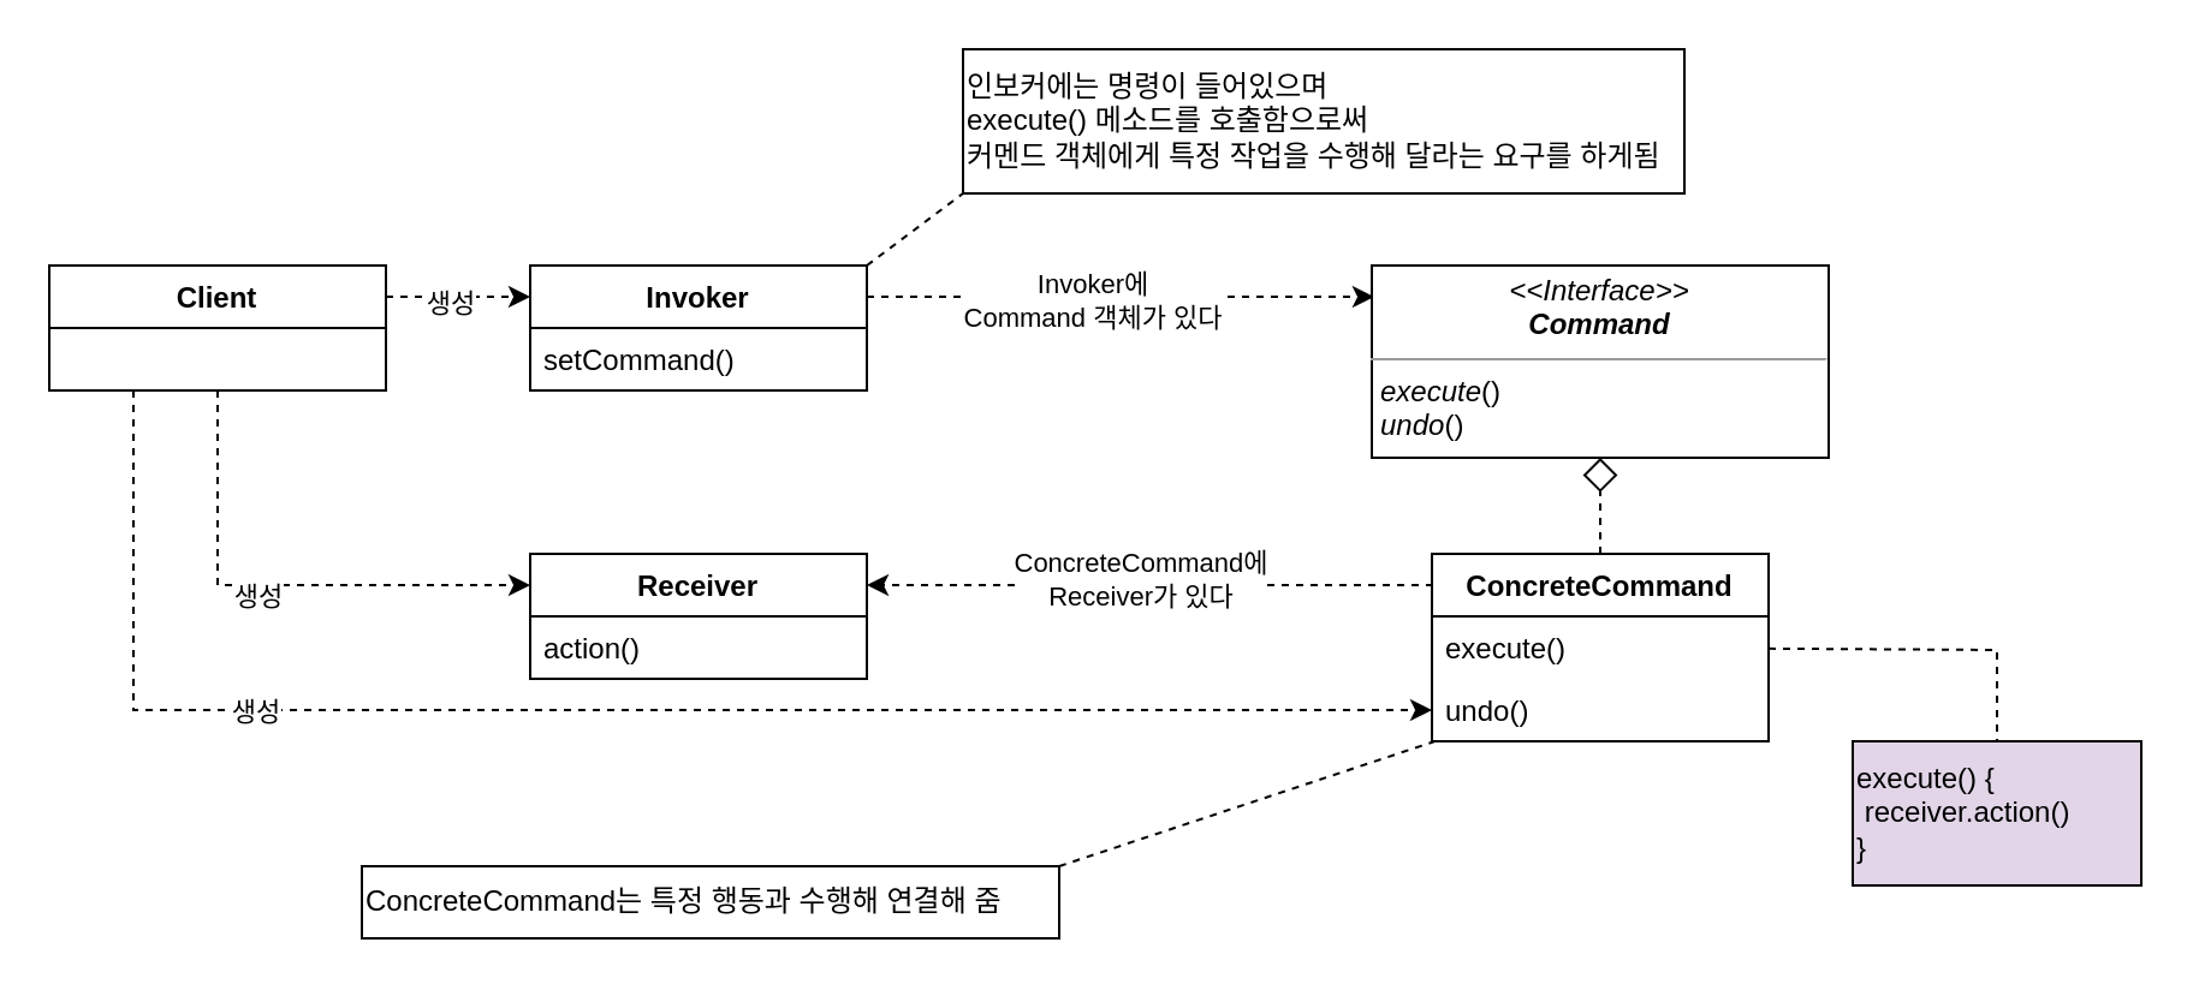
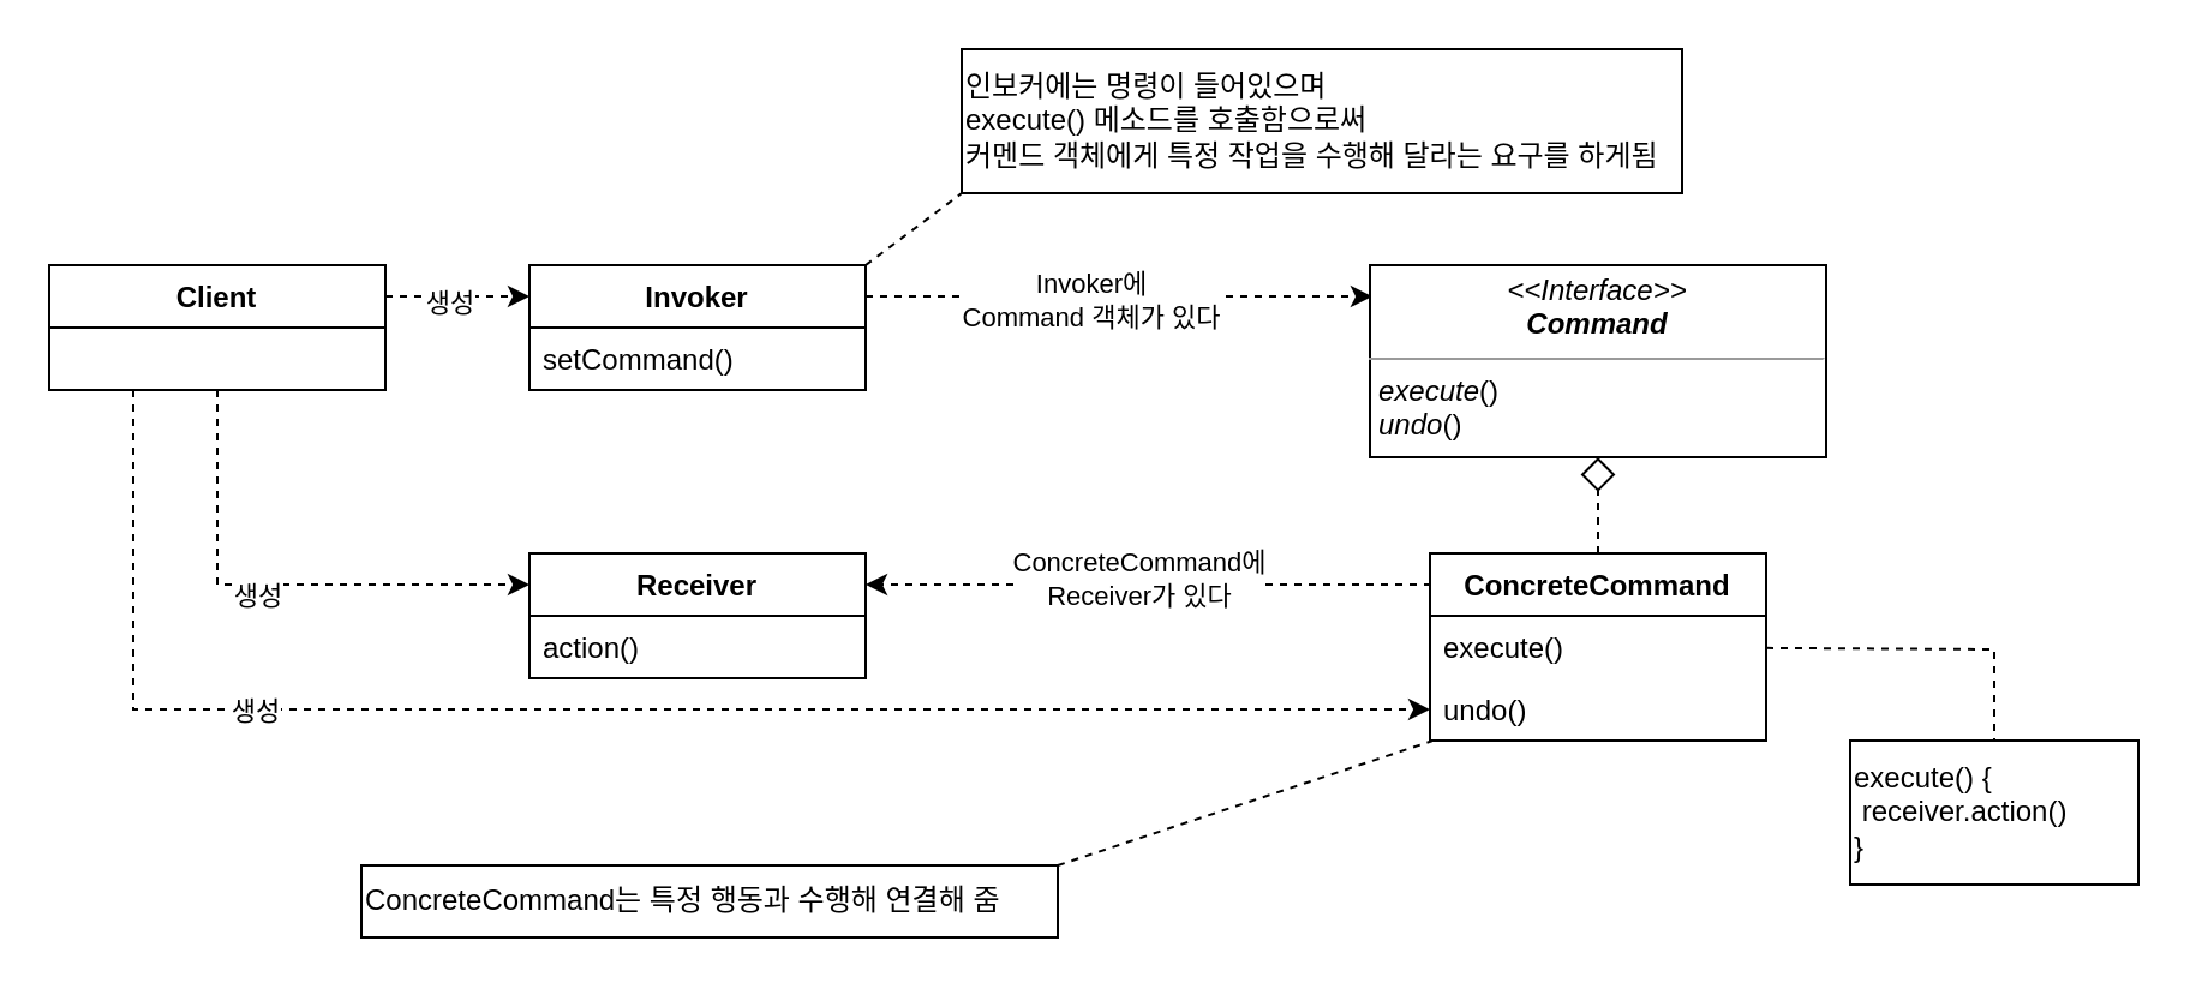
  <mxCell id="0" />
  <mxCell id="1" parent="0" />
  <mxCell id="2" style="edgeStyle=orthogonalEdgeStyle;rounded=0;orthogonalLoop=1;jettySize=auto;html=1;exitX=1;exitY=0.25;exitDx=0;exitDy=0;entryX=0;entryY=0.25;entryDx=0;entryDy=0;dashed=1;" parent="1" source="8" target="11" edge="1"><mxGeometry relative="1" as="geometry" /></mxCell>
  <mxCell id="3" value="생성" style="edgeLabel;html=1;align=center;verticalAlign=middle;resizable=0;points=[];" parent="2" vertex="1" connectable="0"><mxGeometry x="-0.126" y="-2" relative="1" as="geometry"><mxPoint as="offset" /></mxGeometry></mxCell>
  <mxCell id="4" style="edgeStyle=orthogonalEdgeStyle;rounded=0;orthogonalLoop=1;jettySize=auto;html=1;exitX=0.5;exitY=1;exitDx=0;exitDy=0;entryX=0;entryY=0.25;entryDx=0;entryDy=0;dashed=1;" parent="1" source="8" target="24" edge="1"><mxGeometry relative="1" as="geometry" /></mxCell>
  <mxCell id="5" value="생성" style="edgeLabel;html=1;align=center;verticalAlign=middle;resizable=0;points=[];" parent="4" vertex="1" connectable="0"><mxGeometry x="-0.089" y="-4" relative="1" as="geometry"><mxPoint x="1" as="offset" /></mxGeometry></mxCell>
  <mxCell id="6" style="edgeStyle=orthogonalEdgeStyle;rounded=0;orthogonalLoop=1;jettySize=auto;html=1;exitX=0.25;exitY=1;exitDx=0;exitDy=0;entryX=0;entryY=0.5;entryDx=0;entryDy=0;dashed=1;" parent="1" source="8" target="18" edge="1"><mxGeometry relative="1" as="geometry" /></mxCell>
  <mxCell id="7" value="생성" style="edgeLabel;html=1;align=center;verticalAlign=middle;resizable=0;points=[];" parent="6" vertex="1" connectable="0"><mxGeometry x="-0.456" relative="1" as="geometry"><mxPoint as="offset" /></mxGeometry></mxCell>
  <mxCell id="8" value="Client" style="swimlane;fontStyle=1;childLayout=stackLayout;horizontal=1;startSize=26;fillColor=none;horizontalStack=0;resizeParent=1;resizeParentMax=0;resizeLast=0;collapsible=1;marginBottom=0;" parent="1" vertex="1"><mxGeometry x="20" y="110" width="140" height="52" as="geometry" /></mxCell>
  <mxCell id="9" style="edgeStyle=orthogonalEdgeStyle;rounded=0;orthogonalLoop=1;jettySize=auto;html=1;exitX=1;exitY=0.25;exitDx=0;exitDy=0;entryX=0.005;entryY=0.163;entryDx=0;entryDy=0;entryPerimeter=0;dashed=1;" parent="1" source="11" target="13" edge="1"><mxGeometry relative="1" as="geometry" /></mxCell>
  <mxCell id="10" value="Invoker에&lt;br&gt;Command 객체가 있다" style="edgeLabel;html=1;align=center;verticalAlign=middle;resizable=0;points=[];" parent="9" vertex="1" connectable="0"><mxGeometry x="-0.107" y="-1" relative="1" as="geometry"><mxPoint as="offset" /></mxGeometry></mxCell>
  <mxCell id="11" value="Invoker" style="swimlane;fontStyle=1;childLayout=stackLayout;horizontal=1;startSize=26;fillColor=none;horizontalStack=0;resizeParent=1;resizeParentMax=0;resizeLast=0;collapsible=1;marginBottom=0;" parent="1" vertex="1"><mxGeometry x="220" y="110" width="140" height="52" as="geometry" /></mxCell>
  <mxCell id="12" value="setCommand()" style="text;strokeColor=none;fillColor=none;align=left;verticalAlign=top;spacingLeft=4;spacingRight=4;overflow=hidden;rotatable=0;points=[[0,0.5],[1,0.5]];portConstraint=eastwest;" parent="11" vertex="1"><mxGeometry y="26" width="140" height="26" as="geometry" /></mxCell>
  <mxCell id="13" value="&lt;p style=&quot;margin:0px;margin-top:4px;text-align:center;&quot;&gt;&lt;i&gt;&amp;lt;&amp;lt;Interface&amp;gt;&amp;gt;&lt;/i&gt;&lt;br&gt;&lt;b&gt;&lt;i&gt;Command&lt;/i&gt;&lt;/b&gt;&lt;/p&gt;&lt;hr size=&quot;1&quot;&gt;&lt;p style=&quot;margin:0px;margin-left:4px;&quot;&gt;&lt;i&gt;execute&lt;/i&gt;()&lt;br&gt;&lt;i&gt;undo&lt;/i&gt;()&lt;/p&gt;" style="verticalAlign=top;align=left;overflow=fill;fontSize=12;fontFamily=Helvetica;html=1;" parent="1" vertex="1"><mxGeometry x="570" y="110" width="190" height="80" as="geometry" /></mxCell>
  <mxCell id="14" style="edgeStyle=orthogonalEdgeStyle;rounded=0;orthogonalLoop=1;jettySize=auto;html=1;exitX=0;exitY=0.25;exitDx=0;exitDy=0;entryX=1;entryY=0.25;entryDx=0;entryDy=0;dashed=1;" parent="1" source="16" target="24" edge="1"><mxGeometry relative="1" as="geometry"><Array as="points"><mxPoint x="595" y="243" /></Array></mxGeometry></mxCell>
  <mxCell id="15" value="ConcreteCommand에&lt;br&gt;Receiver가 있다" style="edgeLabel;html=1;align=center;verticalAlign=middle;resizable=0;points=[];" parent="14" vertex="1" connectable="0"><mxGeometry x="0.072" y="-3" relative="1" as="geometry"><mxPoint x="1" as="offset" /></mxGeometry></mxCell>
  <mxCell id="16" value="ConcreteCommand" style="swimlane;fontStyle=1;childLayout=stackLayout;horizontal=1;startSize=26;fillColor=none;horizontalStack=0;resizeParent=1;resizeParentMax=0;resizeLast=0;collapsible=1;marginBottom=0;" parent="1" vertex="1"><mxGeometry x="595" y="230" width="140" height="78" as="geometry" /></mxCell>
  <mxCell id="17" value="execute()" style="text;strokeColor=none;fillColor=none;align=left;verticalAlign=top;spacingLeft=4;spacingRight=4;overflow=hidden;rotatable=0;points=[[0,0.5],[1,0.5]];portConstraint=eastwest;" parent="16" vertex="1"><mxGeometry y="26" width="140" height="26" as="geometry" /></mxCell>
  <mxCell id="18" value="undo()" style="text;strokeColor=none;fillColor=none;align=left;verticalAlign=top;spacingLeft=4;spacingRight=4;overflow=hidden;rotatable=0;points=[[0,0.5],[1,0.5]];portConstraint=eastwest;" parent="16" vertex="1"><mxGeometry y="52" width="140" height="26" as="geometry" /></mxCell>
  <mxCell id="19" value="" style="endArrow=none;dashed=1;html=1;rounded=0;" parent="1" source="17" edge="1"><mxGeometry width="50" height="50" relative="1" as="geometry"><mxPoint x="810" y="290" as="sourcePoint" /><mxPoint x="830" y="310" as="targetPoint" /><Array as="points"><mxPoint x="830" y="270" /></Array></mxGeometry></mxCell>
- <mxCell id="20" value="execute() {&lt;br&gt;&lt;span style=&quot;white-space: pre;&quot;&gt; &lt;/span&gt;receiver.action()&lt;br&gt;}" style="rounded=0;whiteSpace=wrap;html=1;align=left;fillColor=#e1d5e7;" parent="1" vertex="1"><mxGeometry x="770" y="308" width="120" height="60" as="geometry" /></mxCell>
+ <mxCell id="20" value="execute() {&lt;br&gt;&lt;span style=&quot;white-space: pre;&quot;&gt; &lt;/span&gt;receiver.action()&lt;br&gt;}" style="rounded=0;whiteSpace=wrap;html=1;align=left;" parent="1" vertex="1"><mxGeometry x="770" y="308" width="120" height="60" as="geometry" /></mxCell>
  <mxCell id="21" value="" style="endArrow=diamond;dashed=1;endFill=0;endSize=12;html=1;rounded=0;exitX=0.5;exitY=0;exitDx=0;exitDy=0;" parent="1" source="16" target="13" edge="1"><mxGeometry width="160" relative="1" as="geometry"><mxPoint x="670" y="220" as="sourcePoint" /><mxPoint x="670" y="190" as="targetPoint" /></mxGeometry></mxCell>
  <mxCell id="22" value="" style="endArrow=none;dashed=1;html=1;rounded=0;exitX=1;exitY=0;exitDx=0;exitDy=0;" parent="1" source="11" edge="1"><mxGeometry width="50" height="50" relative="1" as="geometry"><mxPoint x="380" y="280" as="sourcePoint" /><mxPoint x="400" y="80" as="targetPoint" /></mxGeometry></mxCell>
  <mxCell id="23" value="인보커에는 명령이 들어있으며&lt;br&gt;execute() 메소드를 호출함으로써&lt;br&gt;커멘드 객체에게 특정 작업을 수행해 달라는 요구를 하게됨" style="text;html=1;align=left;verticalAlign=middle;resizable=0;points=[];autosize=1;strokeColor=default;fillColor=none;" parent="1" vertex="1"><mxGeometry x="400" y="20" width="300" height="60" as="geometry" /></mxCell>
  <mxCell id="24" value="Receiver" style="swimlane;fontStyle=1;childLayout=stackLayout;horizontal=1;startSize=26;fillColor=none;horizontalStack=0;resizeParent=1;resizeParentMax=0;resizeLast=0;collapsible=1;marginBottom=0;" parent="1" vertex="1"><mxGeometry x="220" y="230" width="140" height="52" as="geometry" /></mxCell>
  <mxCell id="25" value="action()" style="text;strokeColor=none;fillColor=none;align=left;verticalAlign=top;spacingLeft=4;spacingRight=4;overflow=hidden;rotatable=0;points=[[0,0.5],[1,0.5]];portConstraint=eastwest;" parent="24" vertex="1"><mxGeometry y="26" width="140" height="26" as="geometry" /></mxCell>
  <mxCell id="26" value="" style="endArrow=none;dashed=1;html=1;rounded=0;entryX=0.006;entryY=1.006;entryDx=0;entryDy=0;entryPerimeter=0;" parent="1" target="18" edge="1"><mxGeometry width="50" height="50" relative="1" as="geometry"><mxPoint x="440" y="360" as="sourcePoint" /><mxPoint x="600" y="310" as="targetPoint" /></mxGeometry></mxCell>
  <mxCell id="27" value="ConcreteCommand는 특정 행동과 수행해 연결해 줌" style="text;html=1;align=left;verticalAlign=middle;resizable=0;points=[];autosize=1;strokeColor=default;fillColor=none;" parent="1" vertex="1"><mxGeometry x="150" y="360" width="290" height="30" as="geometry" /></mxCell>
